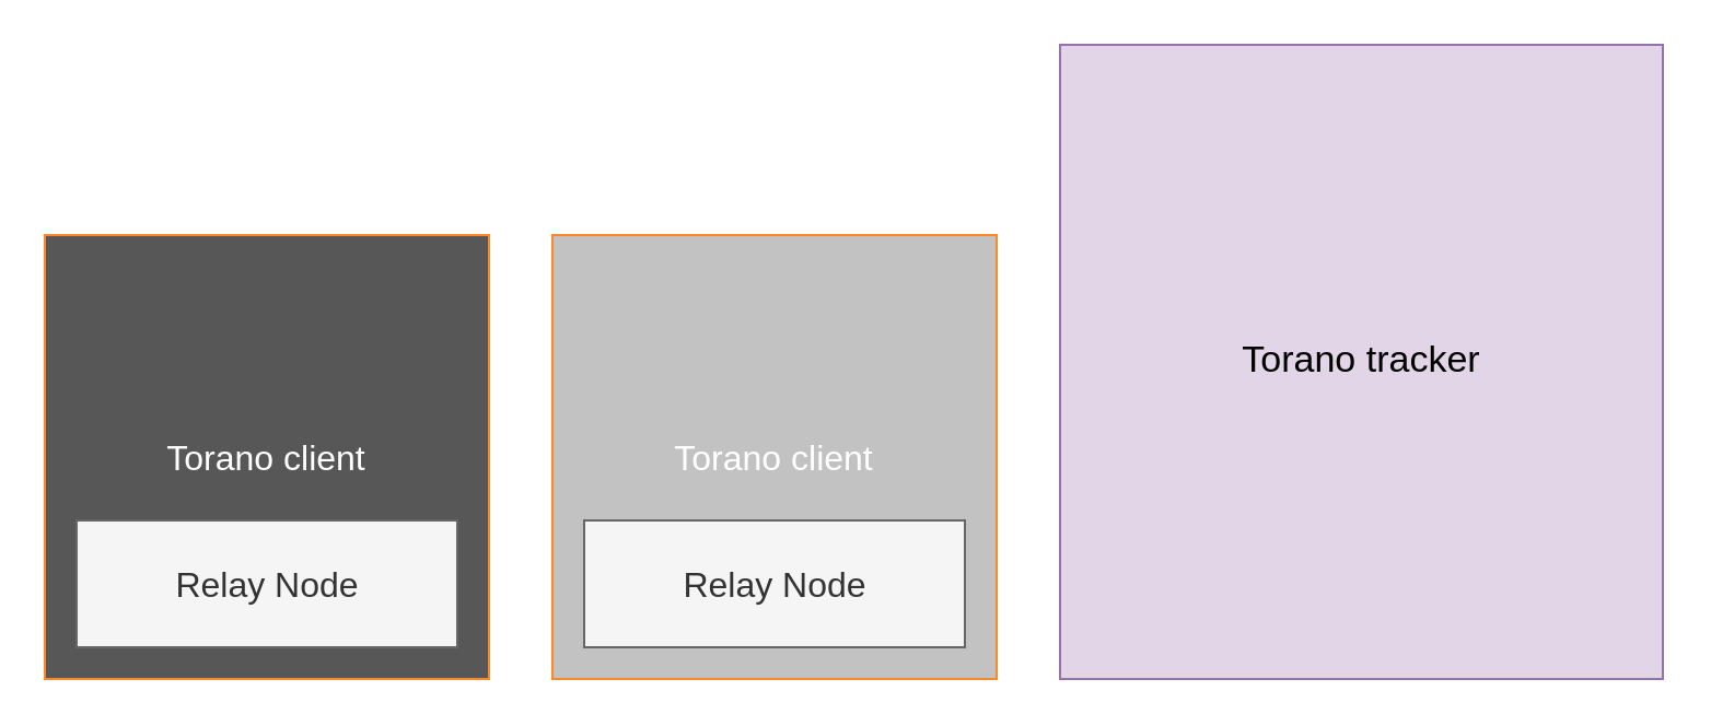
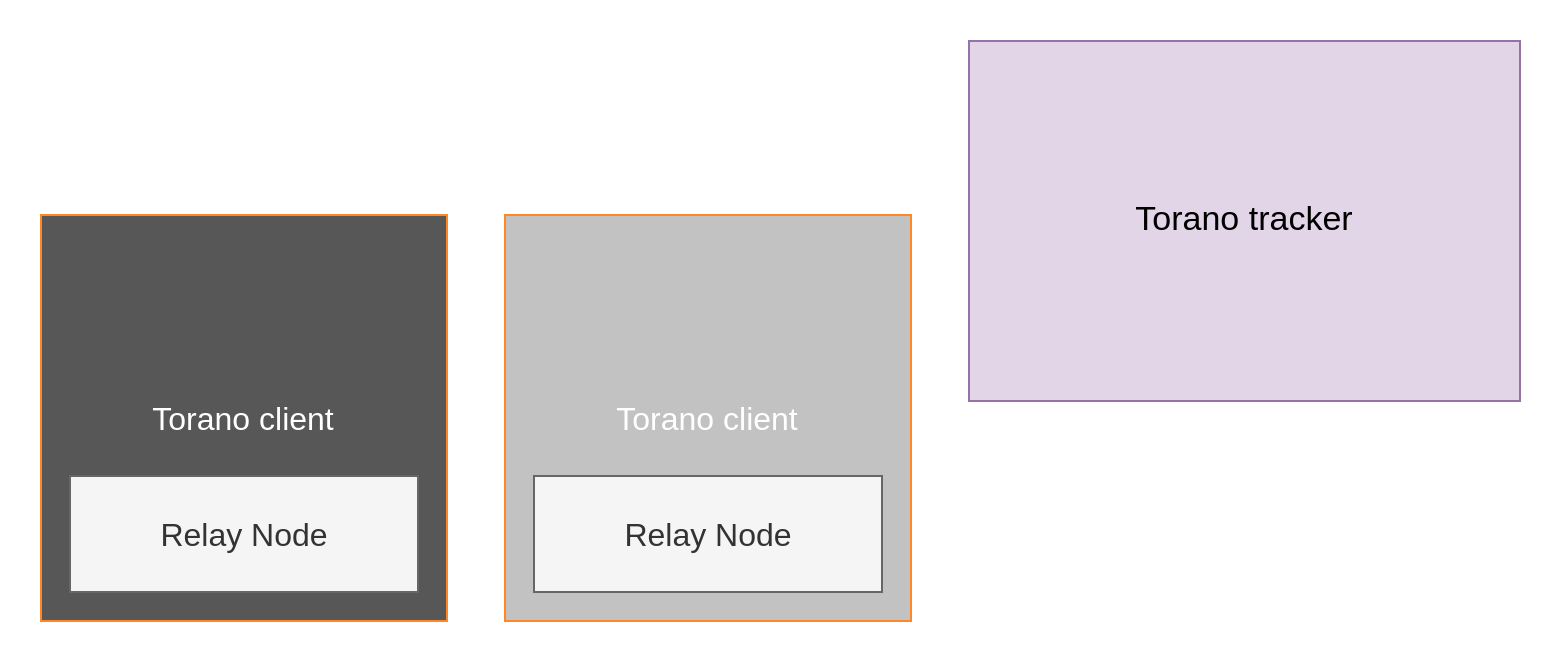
  <mxCell id="0" />
  <mxCell id="1" parent="0" />
  <mxCell id="2" value="&lt;font color=&quot;#ffffff&quot; style=&quot;font-size: 16px;&quot;&gt;Torano client&lt;/font&gt;" style="rounded=0;whiteSpace=wrap;html=1;fillColor=#C2C2C2;strokeColor=#FF8826;" vertex="1" parent="1"><mxGeometry x="252" y="107" width="203" height="203" as="geometry" /></mxCell>
  <mxCell id="3" value="&lt;font color=&quot;#ffffff&quot; style=&quot;font-size: 16px;&quot;&gt;Torano client&lt;/font&gt;" style="rounded=0;whiteSpace=wrap;html=1;fillColor=#575757;strokeColor=#FF8826;" parent="1" vertex="1"><mxGeometry x="20" y="107" width="203" height="203" as="geometry" /></mxCell>
- <mxCell id="4" value="&lt;font style=&quot;font-size: 17px;&quot;&gt;Torano tracker&lt;/font&gt;" style="rounded=0;whiteSpace=wrap;html=1;fillColor=#e1d5e7;strokeColor=#9673a6;" parent="1" vertex="1"><mxGeometry x="484" y="20" width="275.5" height="290" as="geometry" /></mxCell>
+ <mxCell id="4" value="&lt;font style=&quot;font-size: 17px;&quot;&gt;Torano tracker&lt;/font&gt;" style="rounded=0;whiteSpace=wrap;html=1;fillColor=#e1d5e7;strokeColor=#9673a6;" parent="1" vertex="1"><mxGeometry x="484" y="20" width="275.5" height="180" as="geometry" /></mxCell>
  <mxCell id="5" value="&lt;font style=&quot;font-size: 16px;&quot;&gt;Relay Node&lt;/font&gt;" style="rounded=0;whiteSpace=wrap;html=1;fillColor=#f5f5f5;strokeColor=#666666;fontColor=#333333;" parent="1" vertex="1"><mxGeometry x="34.5" y="237.5" width="174" height="58" as="geometry" /></mxCell>
  <mxCell id="6" value="&lt;font style=&quot;font-size: 16px;&quot;&gt;Relay Node&lt;/font&gt;" style="rounded=0;whiteSpace=wrap;html=1;fillColor=#f5f5f5;strokeColor=#666666;fontColor=#333333;" parent="1" vertex="1"><mxGeometry x="266.5" y="237.5" width="174" height="58" as="geometry" /></mxCell>
